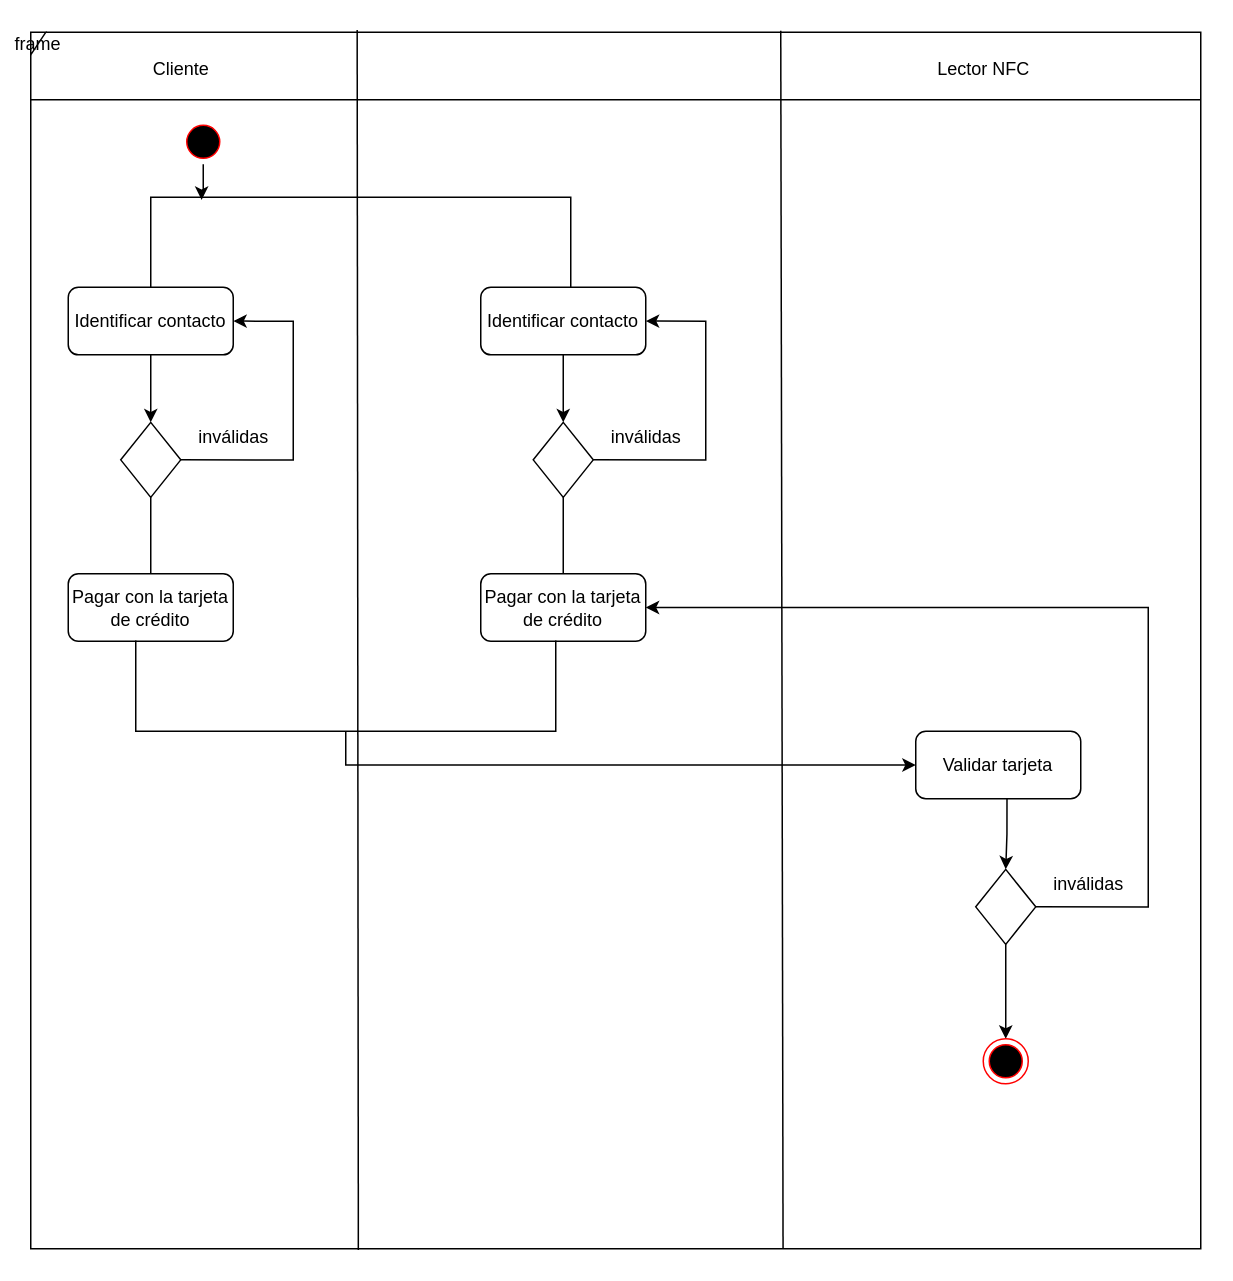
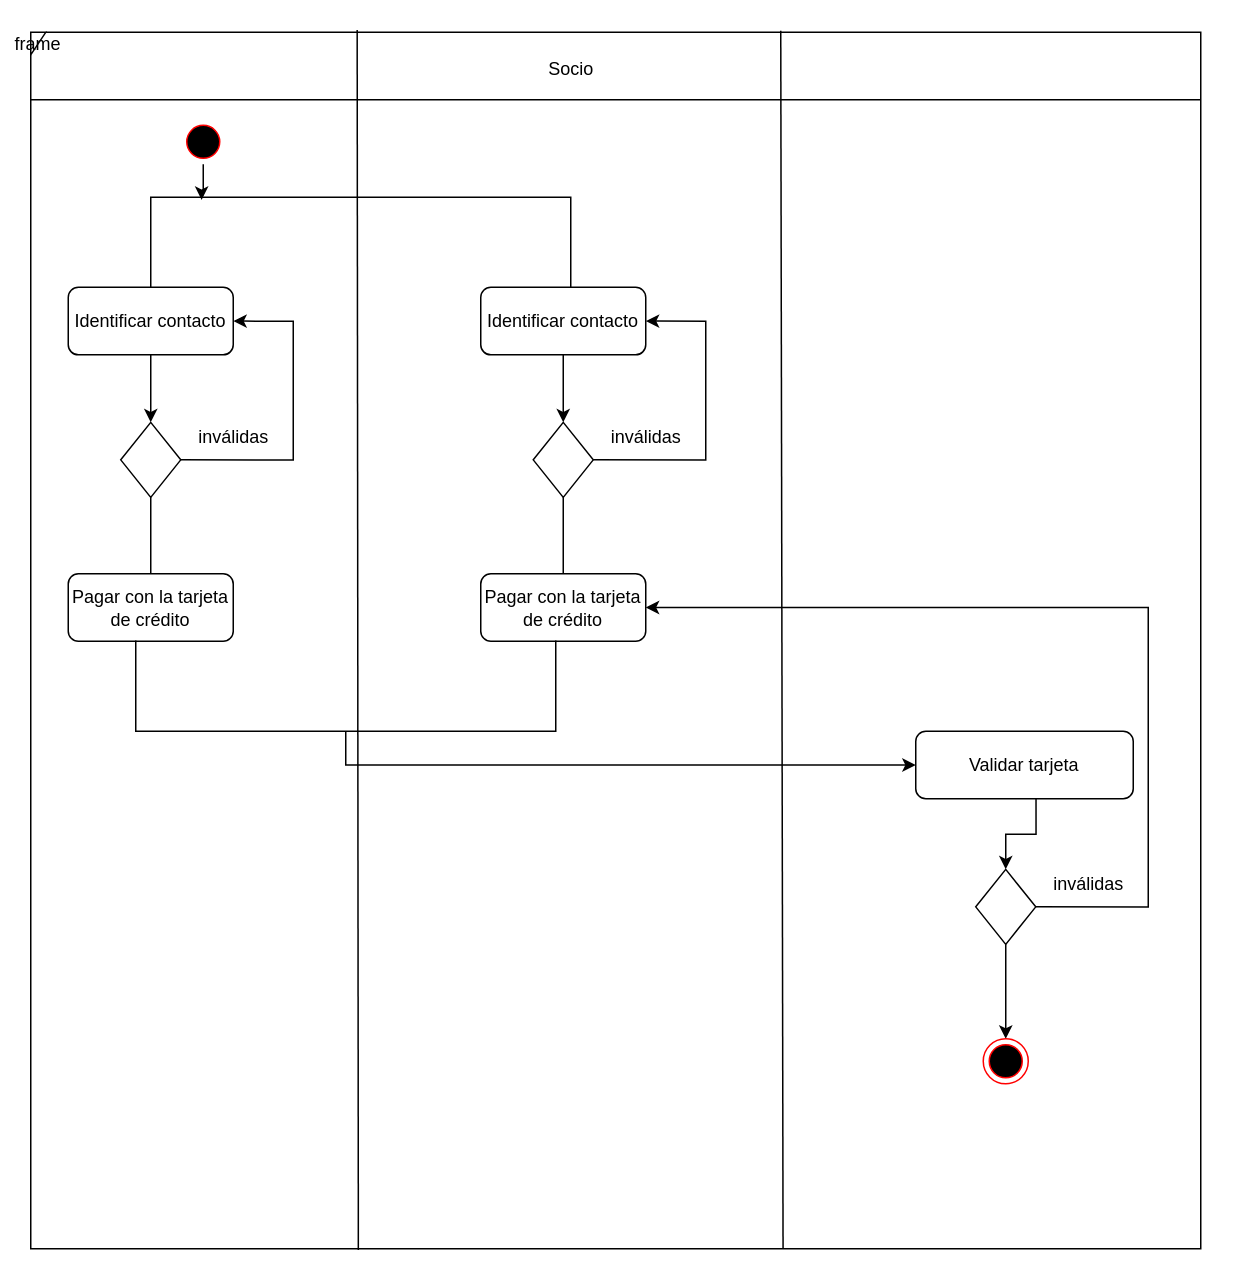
  <mxCell id="0" />
  <mxCell id="1" parent="0" />
  <mxCell id="2" value="" style="endArrow=none;html=1;rounded=0;entryX=0.279;entryY=-0.002;entryDx=0;entryDy=0;entryPerimeter=0;exitX=0.28;exitY=1.001;exitDx=0;exitDy=0;exitPerimeter=0;" edge="1" parent="1" source="4" target="4"><mxGeometry width="50" height="50" relative="1" as="geometry"><mxPoint x="430" y="181.08" as="sourcePoint" /><mxPoint x="480" y="131.08" as="targetPoint" /></mxGeometry></mxCell>
  <mxCell id="3" value="" style="endArrow=none;html=1;rounded=0;entryX=0.279;entryY=-0.002;entryDx=0;entryDy=0;entryPerimeter=0;exitX=0.643;exitY=1;exitDx=0;exitDy=0;exitPerimeter=0;" edge="1" parent="1" source="4"><mxGeometry width="50" height="50" relative="1" as="geometry"><mxPoint x="521" y="562.08" as="sourcePoint" /><mxPoint x="520" y="20.08" as="targetPoint" /></mxGeometry></mxCell>
  <mxCell id="4" value="frame" style="shape=umlFrame;whiteSpace=wrap;html=1;pointerEvents=0;width=10;height=15;" vertex="1" parent="1"><mxGeometry x="20" y="21.08" width="780" height="810.92" as="geometry" /></mxCell>
  <mxCell id="5" value="" style="ellipse;html=1;shape=startState;fillColor=#000000;strokeColor=#ff0000;" vertex="1" parent="1"><mxGeometry x="120" y="79.08" width="30" height="30" as="geometry" /></mxCell>
  <mxCell id="6" value="" style="rhombus;whiteSpace=wrap;html=1;" vertex="1" parent="1"><mxGeometry x="80" y="281.08" width="40" height="50" as="geometry" /></mxCell>
  <mxCell id="7" style="edgeStyle=orthogonalEdgeStyle;rounded=0;orthogonalLoop=1;jettySize=auto;html=1;entryX=0.5;entryY=1;entryDx=0;entryDy=0;endArrow=none;endFill=0;" edge="1" parent="1" source="8" target="6"><mxGeometry relative="1" as="geometry" /></mxCell>
  <mxCell id="8" value="Pagar con la tarjeta de crédito" style="rounded=1;whiteSpace=wrap;html=1;" vertex="1" parent="1"><mxGeometry x="45" y="382" width="110" height="45" as="geometry" /></mxCell>
  <mxCell id="9" value="" style="line;strokeWidth=1;fillColor=none;align=left;verticalAlign=middle;spacingTop=-1;spacingLeft=3;spacingRight=3;rotatable=0;labelPosition=right;points=[];portConstraint=eastwest;strokeColor=inherit;" vertex="1" parent="1"><mxGeometry x="20" y="62" width="780" height="8" as="geometry" /></mxCell>
- <mxCell id="10" value="Cliente" style="text;html=1;align=center;verticalAlign=middle;resizable=0;points=[];autosize=1;strokeColor=none;fillColor=none;" vertex="1" parent="1"><mxGeometry x="90" y="31.08" width="60" height="30" as="geometry" /></mxCell>
- <mxCell id="12" value="Lector NFC" style="text;html=1;align=center;verticalAlign=middle;resizable=0;points=[];autosize=1;strokeColor=none;fillColor=none;" vertex="1" parent="1"><mxGeometry x="615" y="31.08" width="80" height="30" as="geometry" /></mxCell>
+ <mxCell id="11" value="Socio" style="text;html=1;align=center;verticalAlign=middle;resizable=0;points=[];autosize=1;strokeColor=none;fillColor=none;" vertex="1" parent="1"><mxGeometry x="355" y="31.08" width="50" height="30" as="geometry" /></mxCell>
  <mxCell id="13" value="" style="shape=partialRectangle;whiteSpace=wrap;html=1;bottom=1;right=1;left=1;top=0;fillColor=none;routingCenterX=-0.5;rotation=-180;" vertex="1" parent="1"><mxGeometry x="100" y="131.08" width="280" height="60" as="geometry" /></mxCell>
  <mxCell id="14" style="edgeStyle=orthogonalEdgeStyle;rounded=0;orthogonalLoop=1;jettySize=auto;html=1;entryX=0.879;entryY=0.972;entryDx=0;entryDy=0;entryPerimeter=0;" edge="1" parent="1" source="5" target="13"><mxGeometry relative="1" as="geometry" /></mxCell>
  <mxCell id="15" style="edgeStyle=orthogonalEdgeStyle;rounded=0;orthogonalLoop=1;jettySize=auto;html=1;entryX=0.5;entryY=0;entryDx=0;entryDy=0;" edge="1" parent="1" source="16" target="6"><mxGeometry relative="1" as="geometry" /></mxCell>
  <mxCell id="16" value="Identificar contacto" style="rounded=1;whiteSpace=wrap;html=1;" vertex="1" parent="1"><mxGeometry x="45" y="191.08" width="110" height="45" as="geometry" /></mxCell>
  <mxCell id="17" style="edgeStyle=orthogonalEdgeStyle;rounded=0;orthogonalLoop=1;jettySize=auto;html=1;entryX=1;entryY=0.5;entryDx=0;entryDy=0;exitX=1;exitY=0.5;exitDx=0;exitDy=0;" edge="1" parent="1" source="6" target="16"><mxGeometry relative="1" as="geometry"><mxPoint x="320" y="324.83" as="sourcePoint" /><mxPoint x="195" y="327.33" as="targetPoint" /><Array as="points"><mxPoint x="195" y="306.08" /><mxPoint x="195" y="213.08" /></Array></mxGeometry></mxCell>
  <mxCell id="18" value="inválidas" style="text;html=1;align=center;verticalAlign=middle;resizable=0;points=[];autosize=1;strokeColor=none;fillColor=none;" vertex="1" parent="1"><mxGeometry x="120" y="276.08" width="70" height="30" as="geometry" /></mxCell>
  <mxCell id="19" value="" style="rhombus;whiteSpace=wrap;html=1;" vertex="1" parent="1"><mxGeometry x="355" y="281.08" width="40" height="50" as="geometry" /></mxCell>
  <mxCell id="20" style="edgeStyle=orthogonalEdgeStyle;rounded=0;orthogonalLoop=1;jettySize=auto;html=1;entryX=0.5;entryY=1;entryDx=0;entryDy=0;endArrow=none;endFill=0;" edge="1" parent="1" source="21" target="19"><mxGeometry relative="1" as="geometry" /></mxCell>
  <mxCell id="21" value="Pagar con la tarjeta de crédito" style="rounded=1;whiteSpace=wrap;html=1;" vertex="1" parent="1"><mxGeometry x="320" y="382" width="110" height="45" as="geometry" /></mxCell>
  <mxCell id="22" style="edgeStyle=orthogonalEdgeStyle;rounded=0;orthogonalLoop=1;jettySize=auto;html=1;entryX=0.5;entryY=0;entryDx=0;entryDy=0;" edge="1" parent="1" source="23" target="19"><mxGeometry relative="1" as="geometry" /></mxCell>
  <mxCell id="23" value="Identificar contacto" style="rounded=1;whiteSpace=wrap;html=1;" vertex="1" parent="1"><mxGeometry x="320" y="191.08" width="110" height="45" as="geometry" /></mxCell>
  <mxCell id="24" style="edgeStyle=orthogonalEdgeStyle;rounded=0;orthogonalLoop=1;jettySize=auto;html=1;entryX=1;entryY=0.5;entryDx=0;entryDy=0;exitX=1;exitY=0.5;exitDx=0;exitDy=0;" edge="1" parent="1" source="19" target="23"><mxGeometry relative="1" as="geometry"><mxPoint x="595" y="324.83" as="sourcePoint" /><mxPoint x="470" y="327.33" as="targetPoint" /><Array as="points"><mxPoint x="470" y="306.08" /><mxPoint x="470" y="213.08" /></Array></mxGeometry></mxCell>
  <mxCell id="25" value="inválidas" style="text;html=1;align=center;verticalAlign=middle;resizable=0;points=[];autosize=1;strokeColor=none;fillColor=none;" vertex="1" parent="1"><mxGeometry x="395" y="276.08" width="70" height="30" as="geometry" /></mxCell>
- <mxCell id="26" value="Validar tarjeta" style="rounded=1;whiteSpace=wrap;html=1;" vertex="1" parent="1"><mxGeometry x="610" y="487" width="110" height="45" as="geometry" /></mxCell>
+ <mxCell id="26" value="Validar tarjeta" style="rounded=1;whiteSpace=wrap;html=1;" vertex="1" parent="1"><mxGeometry x="610" y="487" width="145" height="45" as="geometry" /></mxCell>
  <mxCell id="27" style="edgeStyle=orthogonalEdgeStyle;rounded=0;orthogonalLoop=1;jettySize=auto;html=1;entryX=0;entryY=0.5;entryDx=0;entryDy=0;exitX=0.5;exitY=1;exitDx=0;exitDy=0;" edge="1" parent="1" source="28" target="26"><mxGeometry relative="1" as="geometry" /></mxCell>
  <mxCell id="28" value="" style="shape=partialRectangle;whiteSpace=wrap;html=1;bottom=1;right=1;left=1;top=0;fillColor=none;routingCenterX=-0.5;rotation=0;" vertex="1" parent="1"><mxGeometry x="90" y="427" width="280" height="60" as="geometry" /></mxCell>
  <mxCell id="29" style="edgeStyle=orthogonalEdgeStyle;rounded=0;orthogonalLoop=1;jettySize=auto;html=1;entryX=0.5;entryY=0;entryDx=0;entryDy=0;" edge="1" parent="1" source="30" target="34"><mxGeometry relative="1" as="geometry" /></mxCell>
  <mxCell id="30" value="" style="rhombus;whiteSpace=wrap;html=1;" vertex="1" parent="1"><mxGeometry x="650" y="579.08" width="40" height="50" as="geometry" /></mxCell>
  <mxCell id="31" style="edgeStyle=orthogonalEdgeStyle;rounded=0;orthogonalLoop=1;jettySize=auto;html=1;entryX=0.5;entryY=0;entryDx=0;entryDy=0;exitX=0.553;exitY=0.996;exitDx=0;exitDy=0;exitPerimeter=0;" edge="1" parent="1" target="30" source="26"><mxGeometry relative="1" as="geometry"><mxPoint x="670" y="534" as="sourcePoint" /></mxGeometry></mxCell>
  <mxCell id="32" style="edgeStyle=orthogonalEdgeStyle;rounded=0;orthogonalLoop=1;jettySize=auto;html=1;entryX=1;entryY=0.5;entryDx=0;entryDy=0;exitX=1;exitY=0.5;exitDx=0;exitDy=0;" edge="1" parent="1" source="30" target="21"><mxGeometry relative="1" as="geometry"><mxPoint x="890" y="622.83" as="sourcePoint" /><mxPoint x="725" y="512" as="targetPoint" /><Array as="points"><mxPoint x="765" y="604" /><mxPoint x="765" y="405" /><mxPoint x="430" y="405" /></Array></mxGeometry></mxCell>
  <mxCell id="33" value="inválidas" style="text;html=1;align=center;verticalAlign=middle;resizable=0;points=[];autosize=1;strokeColor=none;fillColor=none;" vertex="1" parent="1"><mxGeometry x="690" y="574.08" width="70" height="30" as="geometry" /></mxCell>
  <mxCell id="34" value="" style="ellipse;html=1;shape=endState;fillColor=#000000;strokeColor=#ff0000;" vertex="1" parent="1"><mxGeometry x="655" y="692" width="30" height="30" as="geometry" /></mxCell>
